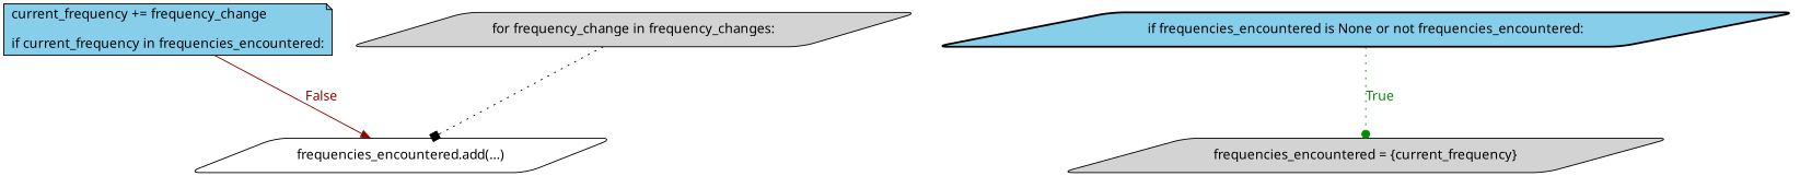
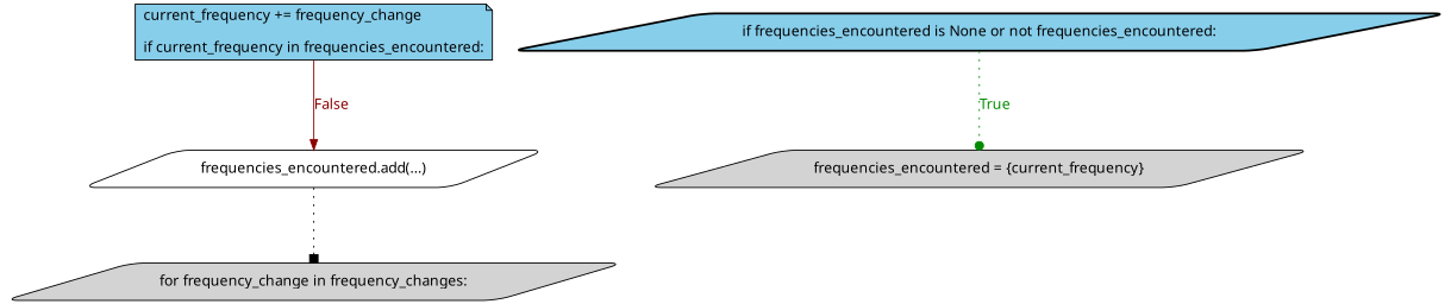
  strict digraph {
    ranksep=1.0
    node [fillcolor=skyblue fontname="FiraCode Nerd Font" shape=parallelogram style="rounded,filled"]
    edge [fontname="FiraCode Nerd Font" style=dotted]
    n1 [label="current_frequency += frequency_change\l\lif current_frequency in frequencies_encountered:\l" shape=note]
    n2 [fillcolor=white label="frequencies_encountered.add(...)"]
    n3 [fillcolor=lightgrey label="for frequency_change in frequency_changes:"]
    n4 [label="if frequencies_encountered is None or not frequencies_encountered:" style="rounded, bold,filled"]
    n5 [fillcolor=lightgrey label="frequencies_encountered = {current_frequency}"]
    n1 -> n2 [arrowhead=normal color=red4 fontcolor=red4 label=False style=solid]
-   n3 -> n2 [arrowhead=box]
+   n2 -> n3 [arrowhead=box]
    n4 -> n5 [arrowhead=dot color=green4 fontcolor=green4 label=True]
  }
